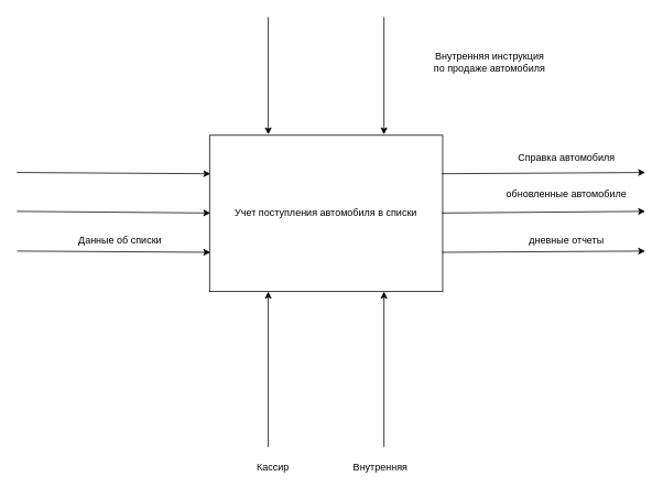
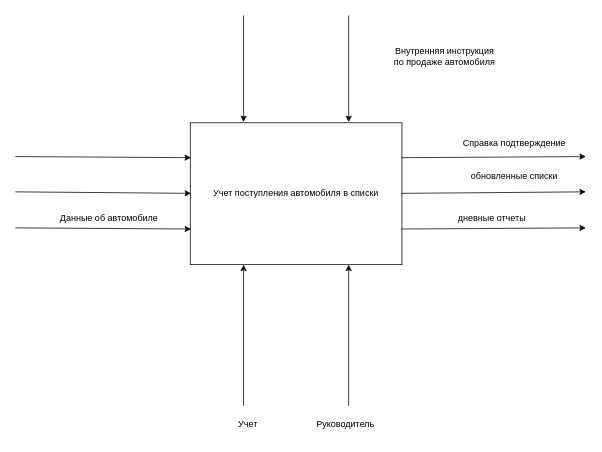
  <mxCell id="0" />
  <mxCell id="1" parent="0" />
  <mxCell id="2" value="" style="endArrow=classic;html=1;rounded=0;entryX=0;entryY=0.5;entryDx=0;entryDy=0;" parent="1" target="4" edge="1"><mxGeometry width="50" height="50" relative="1" as="geometry"><mxPoint x="20" y="255" as="sourcePoint" /><mxPoint x="272.88" y="260" as="targetPoint" /><Array as="points" /></mxGeometry></mxCell>
  <mxCell id="3" value="" style="endArrow=classic;html=1;rounded=0;entryX=0;entryY=0.25;entryDx=0;entryDy=0;" parent="1" target="4" edge="1"><mxGeometry width="50" height="50" relative="1" as="geometry"><mxPoint x="20" y="208" as="sourcePoint" /><mxPoint x="110" y="260" as="targetPoint" /></mxGeometry></mxCell>
  <mxCell id="4" value="Учет поступления автомобиля в списки" style="text;html=1;align=center;verticalAlign=middle;whiteSpace=wrap;rounded=0;" parent="1" vertex="1"><mxGeometry x="254" y="162" width="280" height="190" as="geometry" /></mxCell>
  <mxCell id="5" value="" style="endArrow=classic;html=1;rounded=0;entryX=0;entryY=0.75;entryDx=0;entryDy=0;" parent="1" target="4" edge="1"><mxGeometry width="50" height="50" relative="1" as="geometry"><mxPoint x="20" y="303" as="sourcePoint" /><mxPoint x="130" y="310" as="targetPoint" /></mxGeometry></mxCell>
- <mxCell id="6" value="Данные об списки" style="text;html=1;align=center;verticalAlign=middle;whiteSpace=wrap;rounded=0;" parent="1" vertex="1"><mxGeometry x="70" y="275" width="150" height="30" as="geometry" /></mxCell>
+ <mxCell id="6" value="Данные об автомобиле" style="text;html=1;align=center;verticalAlign=middle;whiteSpace=wrap;rounded=0;" parent="1" vertex="1"><mxGeometry x="70" y="275" width="150" height="30" as="geometry" /></mxCell>
  <mxCell id="7" value="" style="endArrow=classic;html=1;rounded=0;exitX=1;exitY=0.25;exitDx=0;exitDy=0;" parent="1" source="4" edge="1"><mxGeometry width="50" height="50" relative="1" as="geometry"><mxPoint x="610" y="230" as="sourcePoint" /><mxPoint x="780" y="208" as="targetPoint" /></mxGeometry></mxCell>
- <mxCell id="8" value="Справка автомобиля" style="text;html=1;align=center;verticalAlign=middle;whiteSpace=wrap;rounded=0;" parent="1" vertex="1"><mxGeometry x="600" y="175" width="170" height="30" as="geometry" /></mxCell>
+ <mxCell id="8" value="Справка подтверждение" style="text;html=1;align=center;verticalAlign=middle;whiteSpace=wrap;rounded=0;" parent="1" vertex="1"><mxGeometry x="600" y="175" width="170" height="30" as="geometry" /></mxCell>
  <mxCell id="9" value="" style="endArrow=classic;html=1;rounded=0;exitX=1;exitY=0.5;exitDx=0;exitDy=0;" parent="1" source="4" edge="1"><mxGeometry width="50" height="50" relative="1" as="geometry"><mxPoint x="630" y="310" as="sourcePoint" /><mxPoint x="780" y="255" as="targetPoint" /></mxGeometry></mxCell>
- <mxCell id="10" value="обновленные автомобиле" style="text;html=1;align=center;verticalAlign=middle;whiteSpace=wrap;rounded=0;" parent="1" vertex="1"><mxGeometry x="595" y="220" width="180" height="30" as="geometry" /></mxCell>
+ <mxCell id="10" value="обновленные списки" style="text;html=1;align=center;verticalAlign=middle;whiteSpace=wrap;rounded=0;" parent="1" vertex="1"><mxGeometry x="595" y="220" width="180" height="30" as="geometry" /></mxCell>
  <mxCell id="11" value="" style="endArrow=classic;html=1;rounded=0;exitX=1;exitY=0.75;exitDx=0;exitDy=0;" parent="1" source="4" edge="1"><mxGeometry width="50" height="50" relative="1" as="geometry"><mxPoint x="640" y="350" as="sourcePoint" /><mxPoint x="780" y="303" as="targetPoint" /></mxGeometry></mxCell>
- <mxCell id="12" value="дневные отчеты" style="text;html=1;align=center;verticalAlign=middle;whiteSpace=wrap;rounded=0;" parent="1" vertex="1"><mxGeometry x="630" y="275" width="110" height="30" as="geometry" /></mxCell>
+ <mxCell id="12" value="дневные отчеты" style="text;html=1;align=center;verticalAlign=middle;whiteSpace=wrap;rounded=0;" parent="1" vertex="1"><mxGeometry x="600" y="275" width="110" height="30" as="geometry" /></mxCell>
  <mxCell id="13" value="" style="endArrow=classic;html=1;rounded=0;entryX=0.25;entryY=0;entryDx=0;entryDy=0;" parent="1" target="4" edge="1"><mxGeometry width="50" height="50" relative="1" as="geometry"><mxPoint x="324" y="20" as="sourcePoint" /><mxPoint x="350" y="20" as="targetPoint" /></mxGeometry></mxCell>
  <mxCell id="14" value="" style="endArrow=classic;html=1;rounded=0;entryX=0.75;entryY=0;entryDx=0;entryDy=0;" parent="1" target="4" edge="1"><mxGeometry width="50" height="50" relative="1" as="geometry"><mxPoint x="464" y="20" as="sourcePoint" /><mxPoint x="500" y="10" as="targetPoint" /></mxGeometry></mxCell>
  <mxCell id="15" value="Внутренняя инструкция по продаже автомобиля" style="text;html=1;align=center;verticalAlign=middle;whiteSpace=wrap;rounded=0;" parent="1" vertex="1"><mxGeometry x="519" y="50" width="146" height="50" as="geometry" /></mxCell>
  <mxCell id="16" value="" style="endArrow=classic;html=1;rounded=0;entryX=0.25;entryY=1;entryDx=0;entryDy=0;" parent="1" target="4" edge="1"><mxGeometry width="50" height="50" relative="1" as="geometry"><mxPoint x="324" y="540" as="sourcePoint" /><mxPoint x="330" y="480" as="targetPoint" /></mxGeometry></mxCell>
- <mxCell id="17" value="Кассир" style="text;html=1;align=center;verticalAlign=middle;whiteSpace=wrap;rounded=0;" parent="1" vertex="1"><mxGeometry x="300" y="550" width="60" height="30" as="geometry" /></mxCell>
+ <mxCell id="17" value="Учет" style="text;html=1;align=center;verticalAlign=middle;whiteSpace=wrap;rounded=0;" parent="1" vertex="1"><mxGeometry x="300" y="550" width="60" height="30" as="geometry" /></mxCell>
  <mxCell id="18" value="" style="endArrow=classic;html=1;rounded=0;entryX=0.75;entryY=1;entryDx=0;entryDy=0;" parent="1" target="4" edge="1"><mxGeometry width="50" height="50" relative="1" as="geometry"><mxPoint x="464" y="540" as="sourcePoint" /><mxPoint x="470" y="440" as="targetPoint" /></mxGeometry></mxCell>
- <mxCell id="19" value="Внутренняя" style="text;html=1;align=center;verticalAlign=middle;whiteSpace=wrap;rounded=0;" parent="1" vertex="1"><mxGeometry x="430" y="550" width="60" height="30" as="geometry" /></mxCell>
+ <mxCell id="19" value="Руководитель" style="text;html=1;align=center;verticalAlign=middle;whiteSpace=wrap;rounded=0;" parent="1" vertex="1"><mxGeometry x="430" y="550" width="60" height="30" as="geometry" /></mxCell>
  <mxCell id="20" value="" style="rounded=0;whiteSpace=wrap;html=1;fillColor=none;" vertex="1" parent="1"><mxGeometry x="253" y="163" width="282" height="189" as="geometry" /></mxCell>
